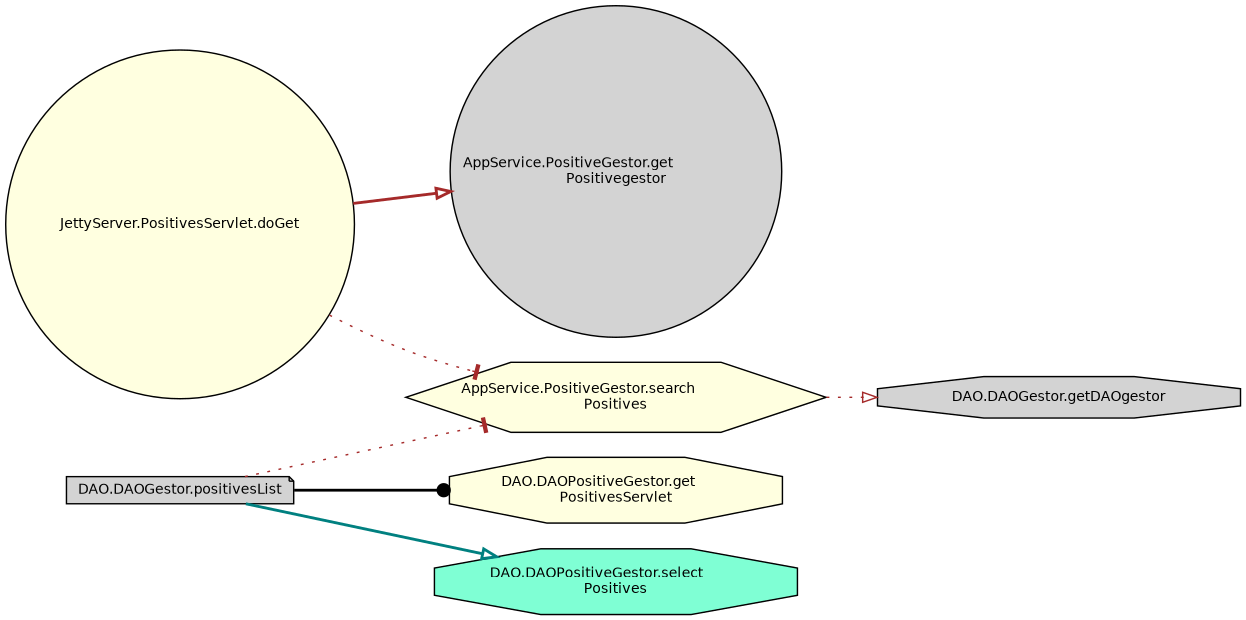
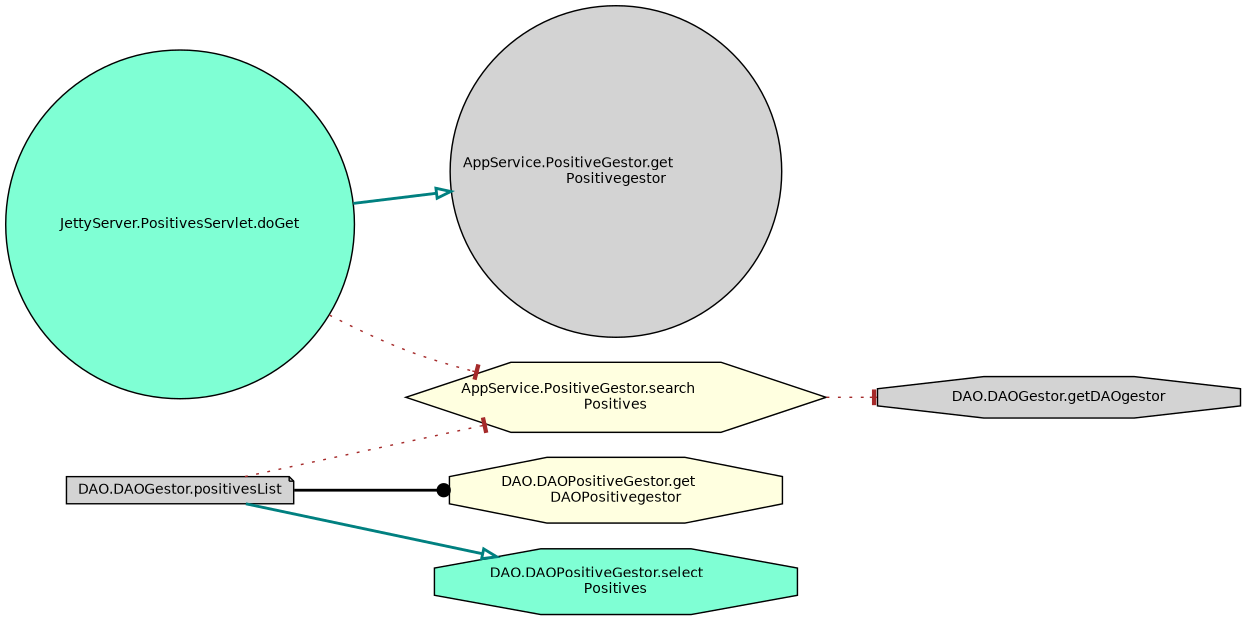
  digraph {
    rankdir=LR
    node [color=black fillcolor=lightgrey fontname=Helvetica fontsize=10 shape=octagon style=filled]
    edge [arrowhead=tee color=brown fontname=Helvetica fontsize=10 labelfontname=Helvetica labelfontsize=10 style=bold]
-   n1 [fillcolor=lightyellow fontcolor=black height=0.2 label="JettyServer.PositivesServlet.doGet" shape=circle width=0.4]
+   n1 [fillcolor=aquamarine fontcolor=black height=0.2 label="JettyServer.PositivesServlet.doGet" shape=circle width=0.4]
    n2 [height=0.2 label="AppService.PositiveGestor.get\lPositivegestor" shape=circle width=0.4]
    n3 [fillcolor=lightyellow height=0.2 label="AppService.PositiveGestor.search\lPositives" shape=hexagon width=0.4]
    n4 [height=0.2 label="DAO.DAOGestor.getDAOgestor" width=0.4]
    n5 [height=0.2 label="DAO.DAOGestor.positivesList" shape=note width=0.4]
-   n6 [fillcolor=lightyellow height=0.2 label="DAO.DAOPositiveGestor.get\lPositivesServlet" width=0.4]
+   n6 [fillcolor=lightyellow height=0.2 label="DAO.DAOPositiveGestor.get\lDAOPositivegestor" width=0.4]
    n7 [fillcolor=aquamarine height=0.2 label="DAO.DAOPositiveGestor.select\lPositives" width=0.4]
-   n1 -> n2 [arrowhead=onormal]
+   n1 -> n2 [arrowhead=onormal color=teal]
    n1 -> n3 [style=dotted]
-   n3 -> n4 [arrowhead=onormal style=dotted]
+   n3 -> n4 [style=dotted]
    n5 -> n3 [style=dotted]
    n5 -> n6 [arrowhead=dot color=black]
    n5 -> n7 [arrowhead=onormal color=teal]
  }
